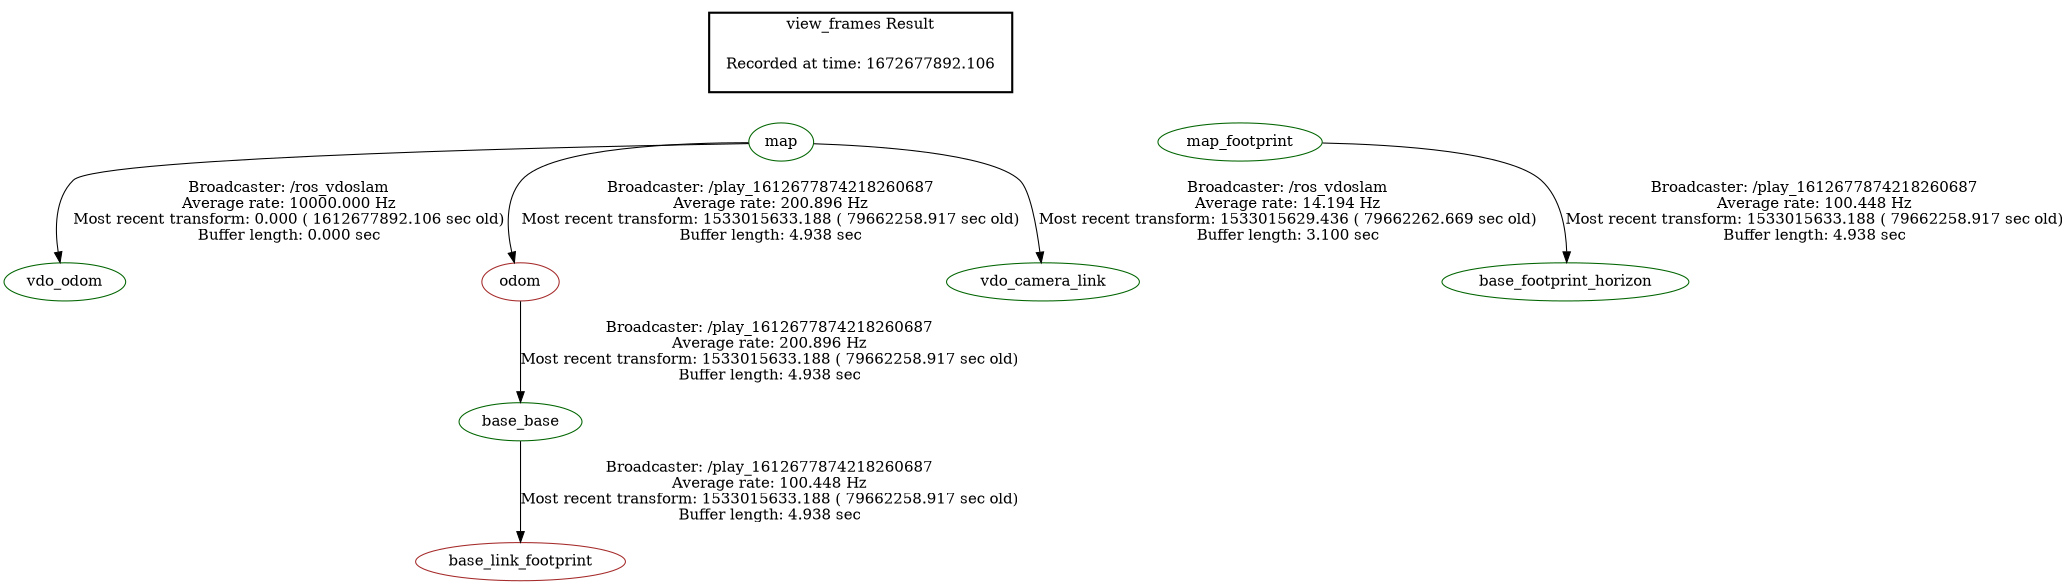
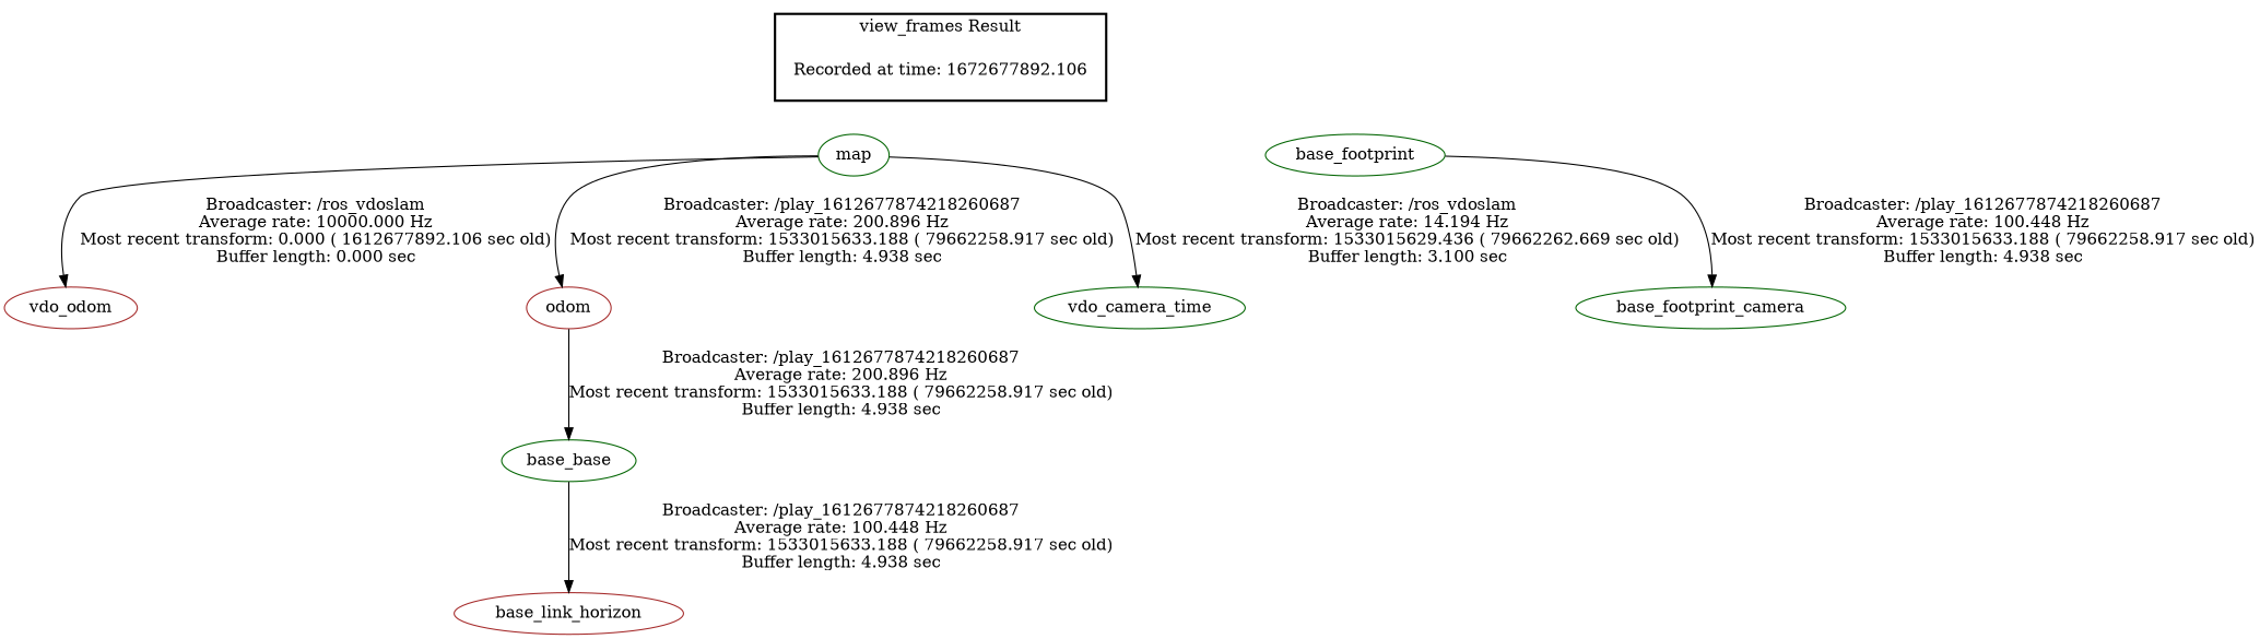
  digraph {
    node [color=darkgreen]
    n1 [label="Recorded at time: 1672677892.106" shape=plaintext]
    map
-   base_footprint [label=map_footprint]
-   vdo_odom
+   base_footprint
+   vdo_odom [color=brown]
    odom [color=brown]
-   vdo_camera_link
+   vdo_camera_link [label=vdo_camera_time]
    n7 [label=base_base]
-   base_link_horizon [color=brown label=base_link_footprint]
-   base_footprint_horizon
+   base_link_horizon [color=brown]
+   base_footprint_horizon [label=base_footprint_camera]
    subgraph cluster_1 {
      color=black
      label="view_frames Result"
      style=bold
      n1
    }
    n1 -> map [style=invis]
    n1 -> base_footprint [style=invis]
    map -> vdo_odom [label="Broadcaster: /ros_vdoslam\nAverage rate: 10000.000 Hz\nMost recent transform: 0.000 ( 1612677892.106 sec old)\nBuffer length: 0.000 sec\n"]
    map -> odom [label="Broadcaster: /play_1612677874218260687\nAverage rate: 200.896 Hz\nMost recent transform: 1533015633.188 ( 79662258.917 sec old)\nBuffer length: 4.938 sec\n"]
    map -> vdo_camera_link [label="Broadcaster: /ros_vdoslam\nAverage rate: 14.194 Hz\nMost recent transform: 1533015629.436 ( 79662262.669 sec old)\nBuffer length: 3.100 sec\n"]
    base_footprint -> base_footprint_horizon [label="Broadcaster: /play_1612677874218260687\nAverage rate: 100.448 Hz\nMost recent transform: 1533015633.188 ( 79662258.917 sec old)\nBuffer length: 4.938 sec\n"]
    odom -> n7 [label="Broadcaster: /play_1612677874218260687\nAverage rate: 200.896 Hz\nMost recent transform: 1533015633.188 ( 79662258.917 sec old)\nBuffer length: 4.938 sec\n"]
    n7 -> base_link_horizon [label="Broadcaster: /play_1612677874218260687\nAverage rate: 100.448 Hz\nMost recent transform: 1533015633.188 ( 79662258.917 sec old)\nBuffer length: 4.938 sec\n"]
  }
